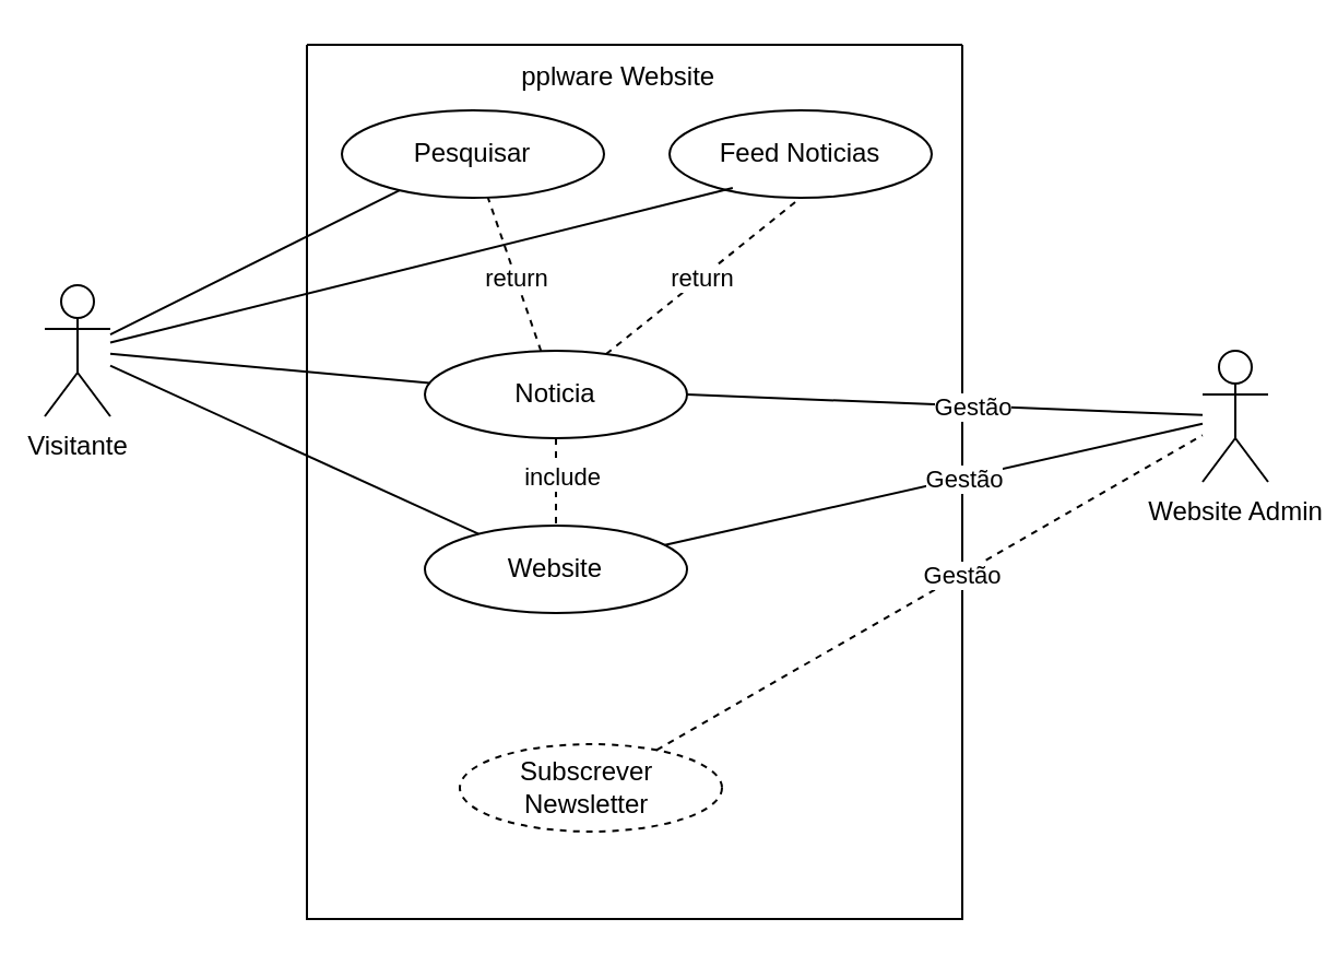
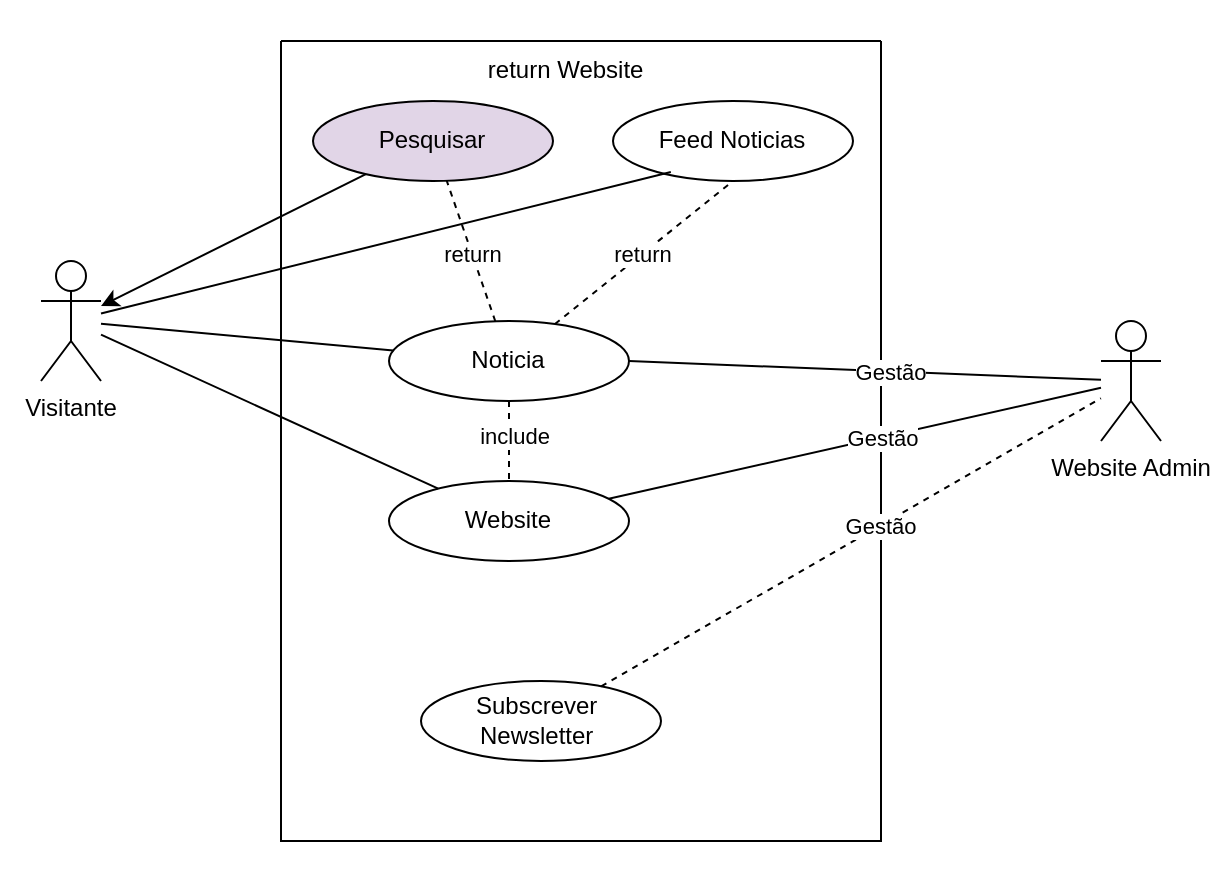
  <mxCell id="0" />
  <mxCell id="1" parent="0" />
  <mxCell id="2" value="Visitante" style="shape=umlActor;verticalLabelPosition=bottom;verticalAlign=top;html=1;outlineConnect=0;" parent="1" vertex="1"><mxGeometry x="20" y="130" width="30" height="60" as="geometry" /></mxCell>
  <mxCell id="3" value="" style="swimlane;startSize=0;" parent="1" vertex="1"><mxGeometry x="140" y="20" width="300" height="400" as="geometry" /></mxCell>
- <mxCell id="4" value="pplware Website&amp;nbsp;" style="text;html=1;align=center;verticalAlign=middle;resizable=0;points=[];autosize=1;strokeColor=none;fillColor=none;" parent="3" vertex="1"><mxGeometry x="84" width="120" height="30" as="geometry" /></mxCell>
+ <mxCell id="4" value="return Website&amp;nbsp;" style="text;html=1;align=center;verticalAlign=middle;resizable=0;points=[];autosize=1;strokeColor=none;fillColor=none;" parent="3" vertex="1"><mxGeometry x="84" width="120" height="30" as="geometry" /></mxCell>
  <mxCell id="5" value="Noticia" style="ellipse;whiteSpace=wrap;html=1;" parent="3" vertex="1"><mxGeometry x="54" y="140" width="120" height="40" as="geometry" /></mxCell>
- <mxCell id="6" value="Pesquisar" style="ellipse;whiteSpace=wrap;html=1;" parent="3" vertex="1"><mxGeometry x="16" y="30" width="120" height="40" as="geometry" /></mxCell>
- <mxCell id="7" value="Subscrever&amp;nbsp;&lt;br&gt;Newsletter&amp;nbsp;" style="ellipse;whiteSpace=wrap;html=1;dashed=1;" vertex="1" parent="3"><mxGeometry x="70" y="320" width="120" height="40" as="geometry" /></mxCell>
+ <mxCell id="6" value="Pesquisar" style="ellipse;whiteSpace=wrap;html=1;fillColor=#e1d5e7;" parent="3" vertex="1"><mxGeometry x="16" y="30" width="120" height="40" as="geometry" /></mxCell>
+ <mxCell id="7" value="Subscrever&amp;nbsp;&lt;br&gt;Newsletter&amp;nbsp;" style="ellipse;whiteSpace=wrap;html=1;" vertex="1" parent="3"><mxGeometry x="70" y="320" width="120" height="40" as="geometry" /></mxCell>
  <mxCell id="8" value="Website" style="ellipse;whiteSpace=wrap;html=1;" vertex="1" parent="3"><mxGeometry x="54" y="220" width="120" height="40" as="geometry" /></mxCell>
  <mxCell id="9" value="" style="endArrow=none;dashed=1;html=1;rounded=0;" edge="1" parent="3" source="5" target="6"><mxGeometry width="50" height="50" relative="1" as="geometry"><mxPoint x="116" y="102" as="sourcePoint" /><mxPoint x="150" y="70" as="targetPoint" /></mxGeometry></mxCell>
  <mxCell id="10" value="return" style="edgeLabel;html=1;align=center;verticalAlign=middle;resizable=0;points=[];" vertex="1" connectable="0" parent="9"><mxGeometry x="-0.021" relative="1" as="geometry"><mxPoint as="offset" /></mxGeometry></mxCell>
  <mxCell id="11" value="Feed Noticias" style="ellipse;whiteSpace=wrap;html=1;" vertex="1" parent="3"><mxGeometry x="166" y="30" width="120" height="40" as="geometry" /></mxCell>
  <mxCell id="12" value="" style="endArrow=none;dashed=1;html=1;rounded=0;entryX=0.5;entryY=1;entryDx=0;entryDy=0;" edge="1" parent="3" source="5" target="11"><mxGeometry width="50" height="50" relative="1" as="geometry"><mxPoint x="142" y="150" as="sourcePoint" /><mxPoint x="98" y="80" as="targetPoint" /></mxGeometry></mxCell>
  <mxCell id="13" value="return" style="edgeLabel;html=1;align=center;verticalAlign=middle;resizable=0;points=[];" vertex="1" connectable="0" parent="12"><mxGeometry x="-0.021" relative="1" as="geometry"><mxPoint as="offset" /></mxGeometry></mxCell>
  <mxCell id="14" value="" style="endArrow=none;dashed=1;html=1;rounded=0;" edge="1" parent="3" source="5" target="8"><mxGeometry width="50" height="50" relative="1" as="geometry"><mxPoint x="-134.0" y="200" as="sourcePoint" /><mxPoint x="-105.26" y="378.08" as="targetPoint" /></mxGeometry></mxCell>
  <mxCell id="15" value="include" style="edgeLabel;html=1;align=center;verticalAlign=middle;resizable=0;points=[];" vertex="1" connectable="0" parent="14"><mxGeometry x="-0.129" y="2" relative="1" as="geometry"><mxPoint as="offset" /></mxGeometry></mxCell>
  <mxCell id="16" value="Website Admin" style="shape=umlActor;verticalLabelPosition=bottom;verticalAlign=top;html=1;outlineConnect=0;" parent="1" vertex="1"><mxGeometry x="550" y="160" width="30" height="60" as="geometry" /></mxCell>
  <mxCell id="17" value="" style="endArrow=none;html=1;rounded=0;exitX=1;exitY=0.5;exitDx=0;exitDy=0;" parent="1" source="5" target="16" edge="1"><mxGeometry width="50" height="50" relative="1" as="geometry"><mxPoint x="330" y="220" as="sourcePoint" /><mxPoint x="490" y="110" as="targetPoint" /></mxGeometry></mxCell>
  <mxCell id="18" value="Gestão" style="edgeLabel;html=1;align=center;verticalAlign=middle;resizable=0;points=[];" vertex="1" connectable="0" parent="17"><mxGeometry x="0.113" relative="1" as="geometry"><mxPoint as="offset" /></mxGeometry></mxCell>
  <mxCell id="19" value="" style="endArrow=none;html=1;rounded=0;" parent="1" source="2" target="8" edge="1"><mxGeometry width="50" height="50" relative="1" as="geometry"><mxPoint x="330" y="220" as="sourcePoint" /><mxPoint x="251.72" y="305.8" as="targetPoint" /></mxGeometry></mxCell>
- <mxCell id="20" value="" style="endArrow=none;html=1;rounded=0;" parent="1" source="6" target="2" edge="1"><mxGeometry width="50" height="50" relative="1" as="geometry"><mxPoint x="160" y="139" as="sourcePoint" /><mxPoint x="279" y="214" as="targetPoint" /></mxGeometry></mxCell>
+ <mxCell id="20" value="" style="endArrow=classic;html=1;rounded=0;" parent="1" source="6" target="2" edge="1"><mxGeometry width="50" height="50" relative="1" as="geometry"><mxPoint x="160" y="139" as="sourcePoint" /><mxPoint x="279" y="214" as="targetPoint" /></mxGeometry></mxCell>
  <mxCell id="21" value="" style="endArrow=none;html=1;rounded=0;exitX=0.241;exitY=0.888;exitDx=0;exitDy=0;exitPerimeter=0;" edge="1" parent="1" source="11" target="2"><mxGeometry width="50" height="50" relative="1" as="geometry"><mxPoint x="210" y="115" as="sourcePoint" /><mxPoint x="160" y="134" as="targetPoint" /></mxGeometry></mxCell>
  <mxCell id="22" value="" style="endArrow=none;html=1;rounded=0;" edge="1" parent="1" source="2" target="5"><mxGeometry width="50" height="50" relative="1" as="geometry"><mxPoint x="60" y="178" as="sourcePoint" /><mxPoint x="209" y="263" as="targetPoint" /></mxGeometry></mxCell>
  <mxCell id="23" value="" style="endArrow=none;html=1;rounded=0;" edge="1" parent="1" source="8" target="16"><mxGeometry width="50" height="50" relative="1" as="geometry"><mxPoint x="286" y="190" as="sourcePoint" /><mxPoint x="520" y="162" as="targetPoint" /></mxGeometry></mxCell>
  <mxCell id="24" value="Gestão" style="edgeLabel;html=1;align=center;verticalAlign=middle;resizable=0;points=[];" vertex="1" connectable="0" parent="23"><mxGeometry x="0.113" relative="1" as="geometry"><mxPoint as="offset" /></mxGeometry></mxCell>
  <mxCell id="25" value="" style="endArrow=none;html=1;rounded=0;dashed=1;" edge="1" parent="1" source="7" target="16"><mxGeometry width="50" height="50" relative="1" as="geometry"><mxPoint x="278" y="275" as="sourcePoint" /><mxPoint x="530" y="172" as="targetPoint" /></mxGeometry></mxCell>
  <mxCell id="26" value="Gestão" style="edgeLabel;html=1;align=center;verticalAlign=middle;resizable=0;points=[];" vertex="1" connectable="0" parent="25"><mxGeometry x="0.113" relative="1" as="geometry"><mxPoint as="offset" /></mxGeometry></mxCell>
